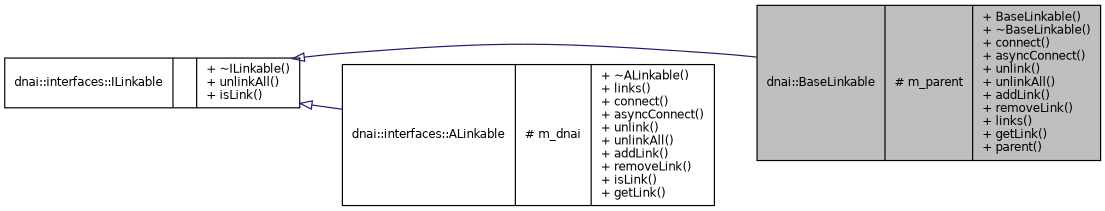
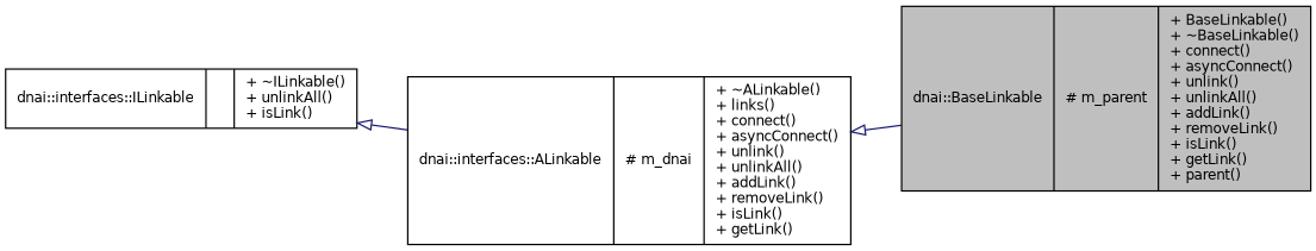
  digraph {
    rankdir=LR
    node [color=black fillcolor=white fontname=Helvetica fontsize=10 shape=record style=filled]
    edge [arrowtail=onormal color=midnightblue dir=back fontname=Helvetica fontsize=10 labelfontname=Helvetica labelfontsize=10 style=solid]
-   n1 [fillcolor=grey75 fontcolor=black height=0.2 label="{dnai::BaseLinkable\n|# m_parent\l|+ BaseLinkable()\l+ ~BaseLinkable()\l+ connect()\l+ asyncConnect()\l+ unlink()\l+ unlinkAll()\l+ addLink()\l+ removeLink()\l+ links()\l+ getLink()\l+ parent()\l}" width=0.4]
+   n1 [fillcolor=grey75 fontcolor=black height=0.2 label="{dnai::BaseLinkable\n|# m_parent\l|+ BaseLinkable()\l+ ~BaseLinkable()\l+ connect()\l+ asyncConnect()\l+ unlink()\l+ unlinkAll()\l+ addLink()\l+ removeLink()\l+ isLink()\l+ getLink()\l+ parent()\l}" width=0.4]
    n2 [height=0.2 label="{dnai::interfaces::ALinkable\n|# m_dnai\l|+ ~ALinkable()\l+ links()\l+ connect()\l+ asyncConnect()\l+ unlink()\l+ unlinkAll()\l+ addLink()\l+ removeLink()\l+ isLink()\l+ getLink()\l}" width=0.4]
    n3 [height=0.2 label="{dnai::interfaces::ILinkable\n||+ ~ILinkable()\l+ unlinkAll()\l+ isLink()\l}" width=0.4]
-   n3 -> n1
+   n2 -> n1
    n3 -> n2
  }
